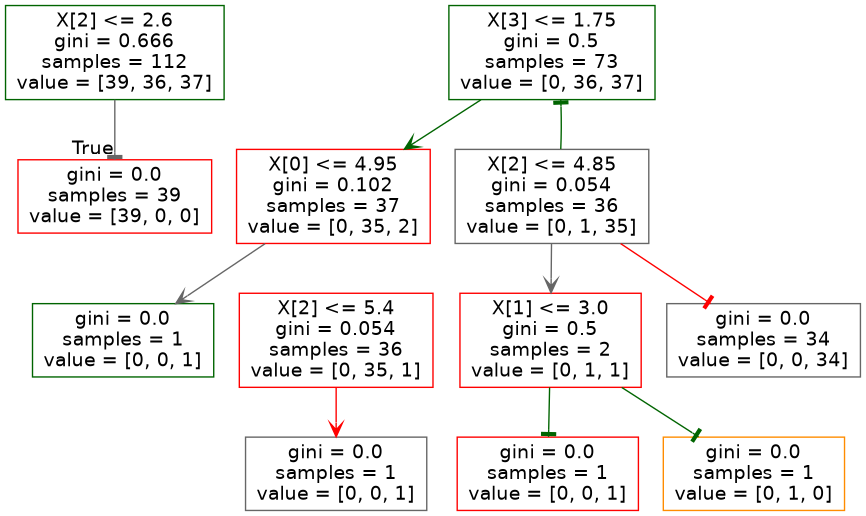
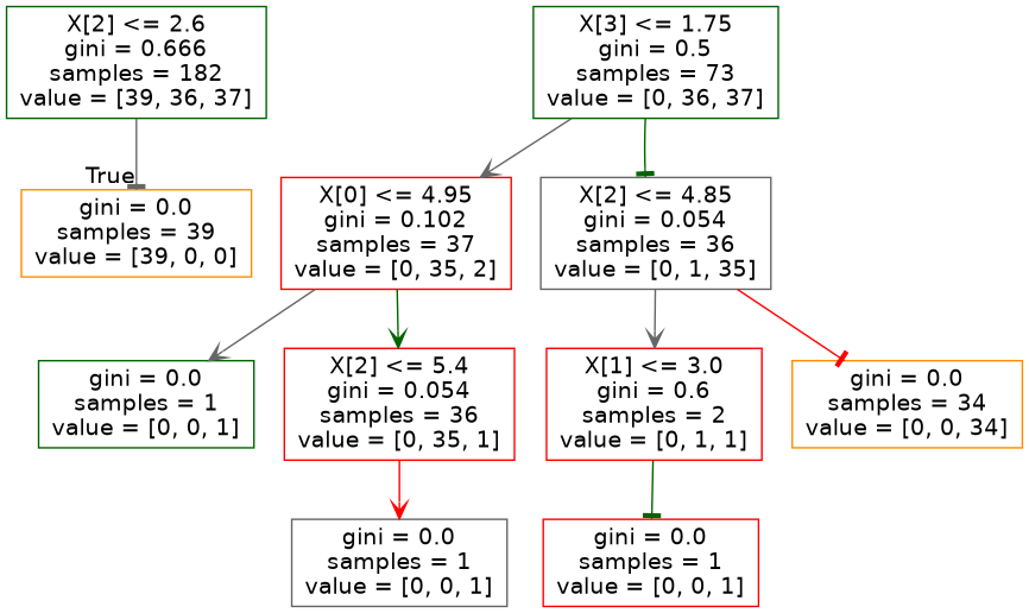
  digraph {
    fontname="DejaVu Sans"
    node [color=red fontname="DejaVu Sans" shape=box]
    edge [arrowhead=tee color=darkgreen fontname="DejaVu Sans"]
-   n1 [color=darkgreen label="X[2] <= 2.6\ngini = 0.666\nsamples = 112\nvalue = [39, 36, 37]"]
-   n2 [label="gini = 0.0\nsamples = 39\nvalue = [39, 0, 0]"]
+   n1 [color=darkgreen label="X[2] <= 2.6\ngini = 0.666\nsamples = 182\nvalue = [39, 36, 37]"]
+   n2 [color=darkorange label="gini = 0.0\nsamples = 39\nvalue = [39, 0, 0]"]
    n3 [color=darkgreen label="X[3] <= 1.75\ngini = 0.5\nsamples = 73\nvalue = [0, 36, 37]"]
    n4 [label="X[0] <= 4.95\ngini = 0.102\nsamples = 37\nvalue = [0, 35, 2]"]
    n5 [color=gray40 label="X[2] <= 4.85\ngini = 0.054\nsamples = 36\nvalue = [0, 1, 35]"]
    n6 [color=darkgreen label="gini = 0.0\nsamples = 1\nvalue = [0, 0, 1]"]
    n7 [label="X[2] <= 5.4\ngini = 0.054\nsamples = 36\nvalue = [0, 35, 1]"]
-   n8 [label="X[1] <= 3.0\ngini = 0.5\nsamples = 2\nvalue = [0, 1, 1]"]
-   n9 [color=gray40 label="gini = 0.0\nsamples = 34\nvalue = [0, 0, 34]"]
+   n8 [label="X[1] <= 3.0\ngini = 0.6\nsamples = 2\nvalue = [0, 1, 1]"]
+   n9 [color=darkorange label="gini = 0.0\nsamples = 34\nvalue = [0, 0, 34]"]
    n10 [color=gray40 label="gini = 0.0\nsamples = 1\nvalue = [0, 0, 1]"]
    n11 [label="gini = 0.0\nsamples = 1\nvalue = [0, 0, 1]"]
-   n12 [color=darkorange label="gini = 0.0\nsamples = 1\nvalue = [0, 1, 0]"]
    n1 -> n2 [color=gray40 headlabel=True labelangle=45 labeldistance=2.5]
-   n3 -> n4 [arrowhead=vee]
-   n5 -> n3
+   n3 -> n4 [arrowhead=vee color=gray40]
+   n3 -> n5
    n4 -> n6 [arrowhead=vee color=gray40]
+   n4 -> n7 [arrowhead=vee]
    n5 -> n8 [arrowhead=vee color=gray40]
    n5 -> n9 [color=red]
    n7 -> n10 [arrowhead=vee color=red]
    n8 -> n11
-   n8 -> n12
  }
